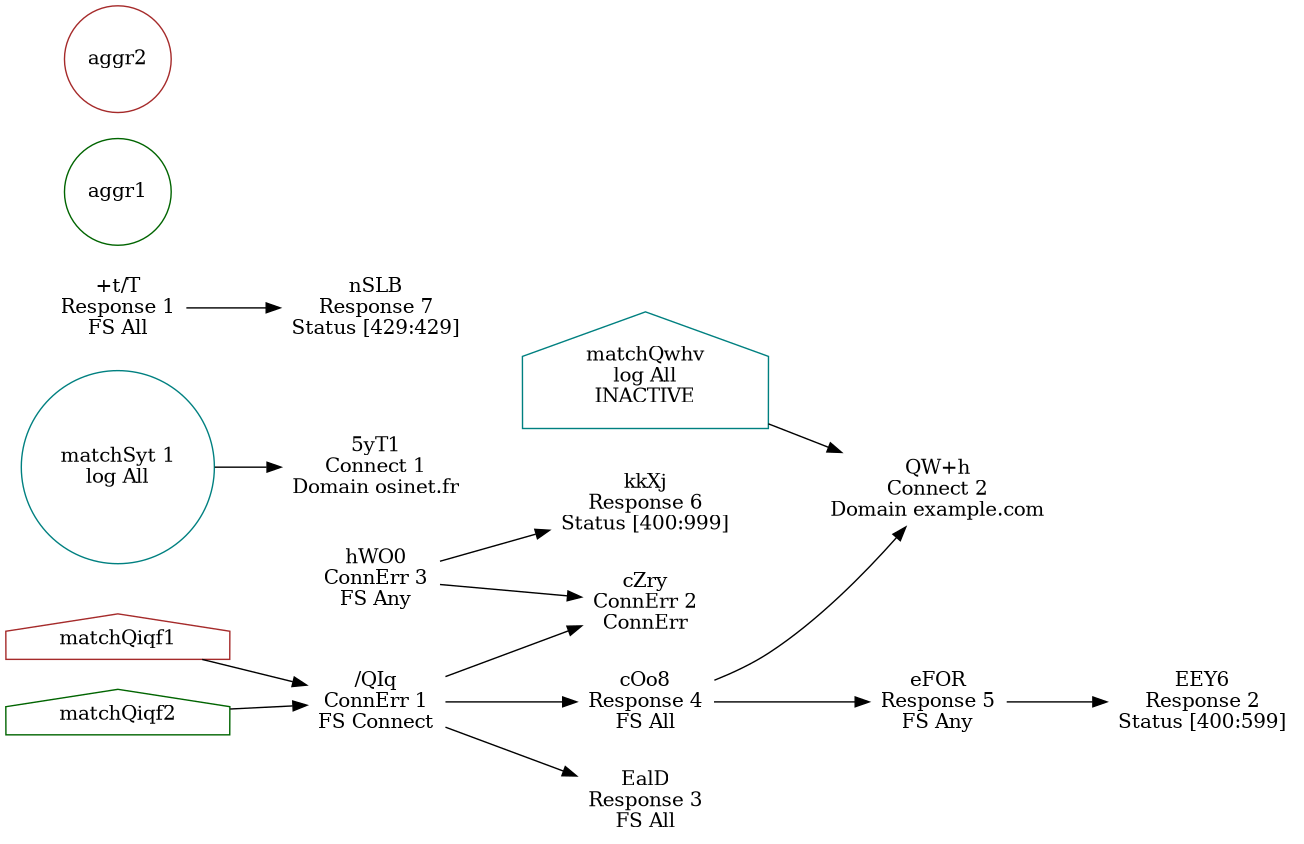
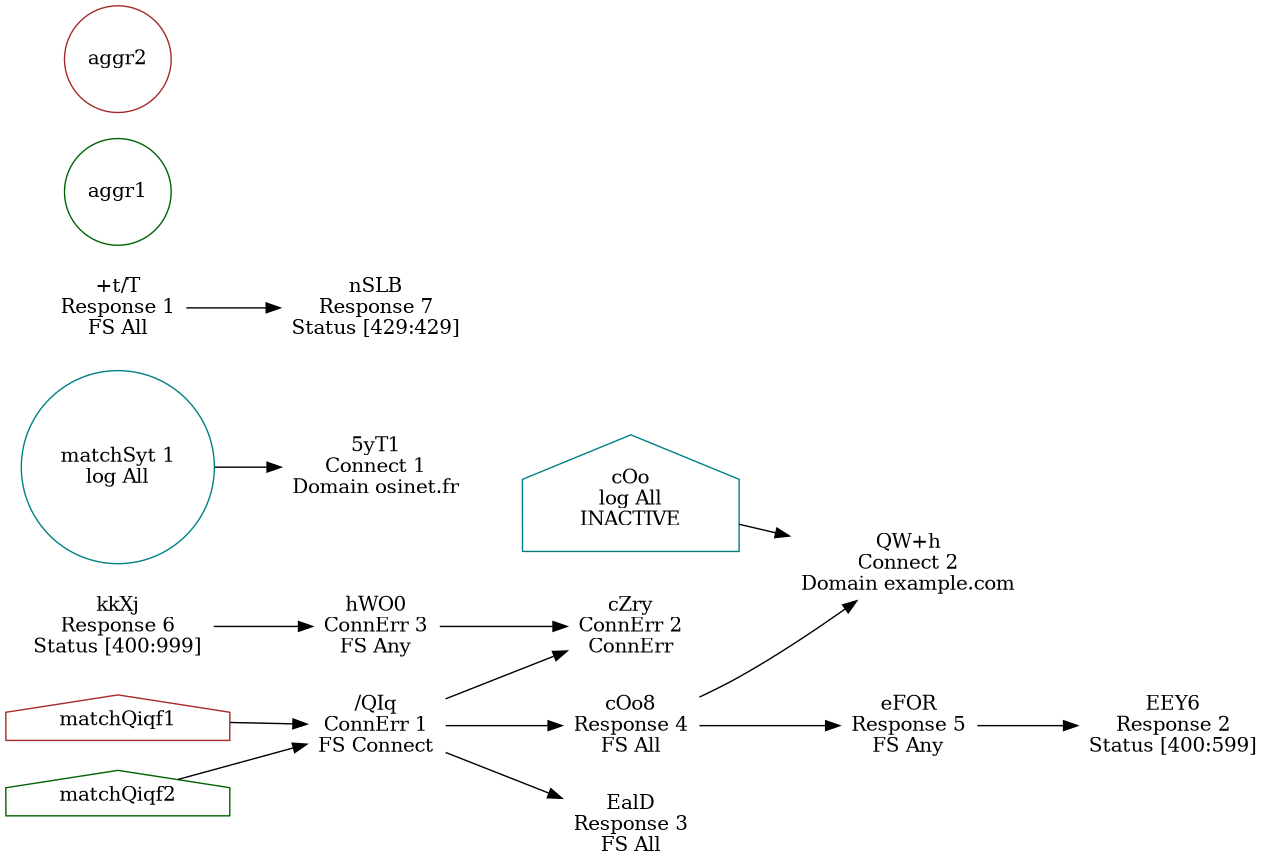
  digraph {
    rankdir=LR
    node [color=brown shape=none]
    n1 [color=darkgreen label="cOo8\nResponse 4\nFS All"]
    n2 [label="eFOR\nResponse 5\nFS Any"]
    n3 [color=teal label="QW+h\nConnect 2\nDomain example.com"]
    n4 [color=teal label="EEY6\nResponse 2\nStatus [400:599]"]
    n5 [label="cZry\nConnErr 2\nConnErr"]
    n6 [label="EalD\nResponse 3\nFS All"]
    n7 [color=black label="5yT1\nConnect 1\nDomain osinet.fr"]
    n8 [label="hWO0\nConnErr 3\nFS Any"]
    n9 [color=darkgreen label="kkXj\nResponse 6\nStatus [400:999]"]
    n10 [color=black label="nSLB\nResponse 7\nStatus [429:429]"]
    n11 [color=teal label="/QIq\nConnErr 1\nFS Connect"]
    n12 [color=darkgreen label="+t/T\nResponse 1\nFS All"]
    matchQiqf1 [shape=house]
    aggr1 [color=darkgreen shape=circle]
    aggr2 [shape=circle]
    matchQiqf2 [color=darkgreen shape=house]
    n17 [color=teal label="matchSyt 1\nlog All" shape=circle]
-   n18 [color=teal label="matchQwhv\nlog All\nINACTIVE" shape=house]
+   n18 [color=teal label="cOo\nlog All\nINACTIVE" shape=house]
    n1 -> n2
    n1 -> n3
    n2 -> n4
    n8 -> n5
-   n8 -> n9
+   n9 -> n8
    n11 -> n1
    n11 -> n5
    n11 -> n6
    n12 -> n10
    matchQiqf1 -> n11
    matchQiqf2 -> n11
    n17 -> n7
    n18 -> n3
  }
